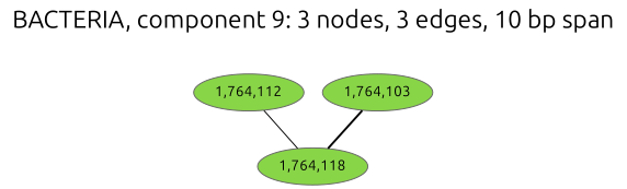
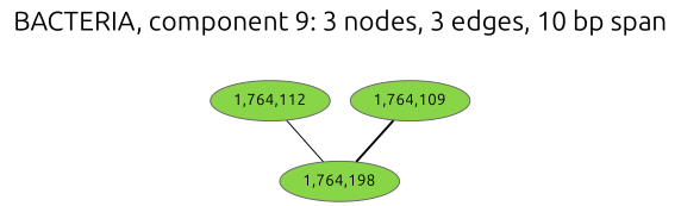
  graph {
    fontname=Ubuntu
    fontsize=24
    label="BACTERIA, component 9: 3 nodes, 3 edges, 10 bp span"
    labelloc=t
    node [color=gray40 fillcolor="#89d548" fontcolor="#000000" fontname=Ubuntu style=filled]
    edge [fontname=Ubuntu]
    "1,764,112"
-   "1,764,118"
-   "1,764,109" [label="1,764,103"]
+   "1,764,118" [label="1,764,198"]
+   "1,764,109"
    "1,764,112" -- "1,764,118" [style=solid]
    "1,764,109" -- "1,764,118" [style=bold]
  }
